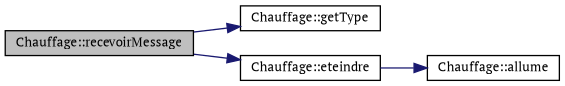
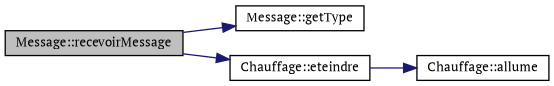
  digraph {
    fontname="PT Serif"
    rankdir=LR
    node [color=black fontname="PT Serif" fontsize=10 shape=record]
    edge [color=midnightblue fontname="PT Serif" fontsize=10 labelfontname=Helvetica labelfontsize=10 style=solid]
-   n1 [fillcolor=grey75 fontcolor=black height=0.2 label="Chauffage::recevoirMessage" style=filled width=0.4]
-   n2 [height=0.2 label="Chauffage::getType" width=0.4]
+   n1 [fillcolor=grey75 fontcolor=black height=0.2 label="Message::recevoirMessage" style=filled width=0.4]
+   n2 [height=0.2 label="Message::getType" width=0.4]
    n3 [height=0.2 label="Chauffage::eteindre" width=0.4]
    n4 [height=0.2 label="Chauffage::allume" width=0.4]
    n1 -> n2
    n1 -> n3
    n3 -> n4
  }
